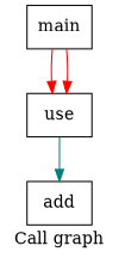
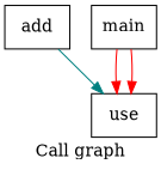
  digraph {
    label="Call graph"
    node [shape=record]
    edge [color=red]
    n1 [label="{add}"]
    n2 [label="{use}"]
    n3 [label="{main}"]
-   n2 -> n1 [color=teal]
+   n1 -> n2 [color=teal]
    n3 -> n2
    n3 -> n2
  }
